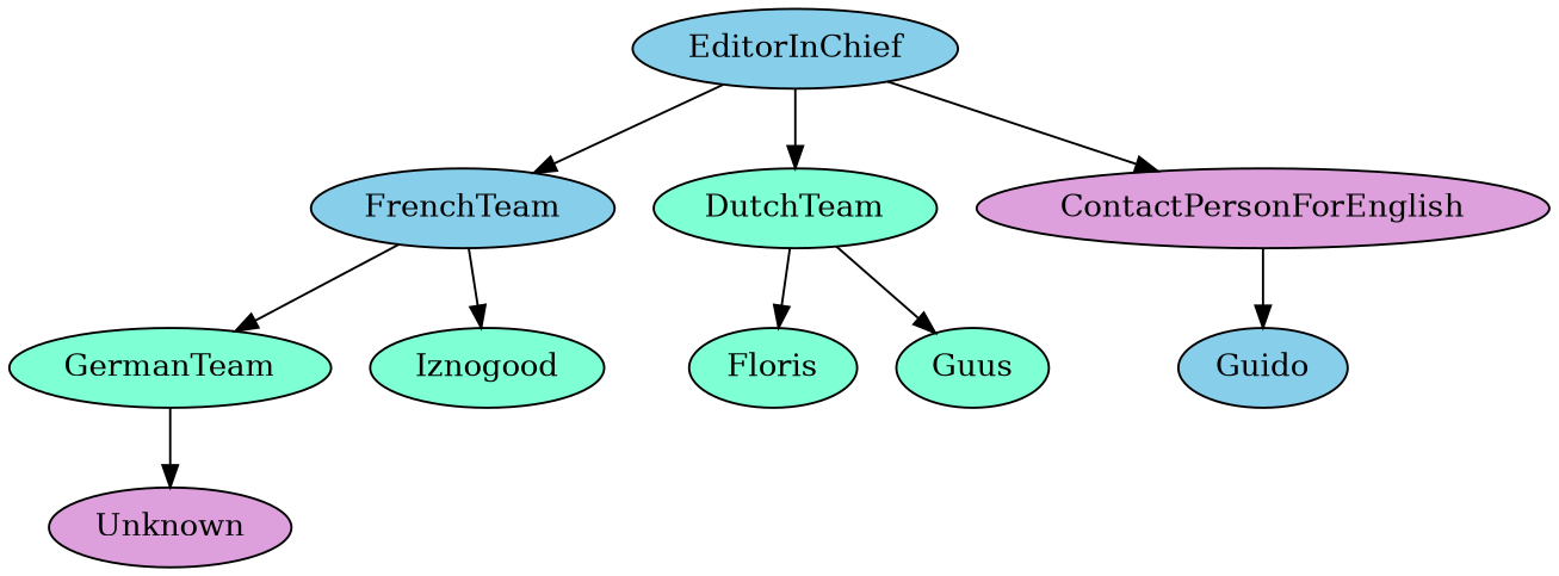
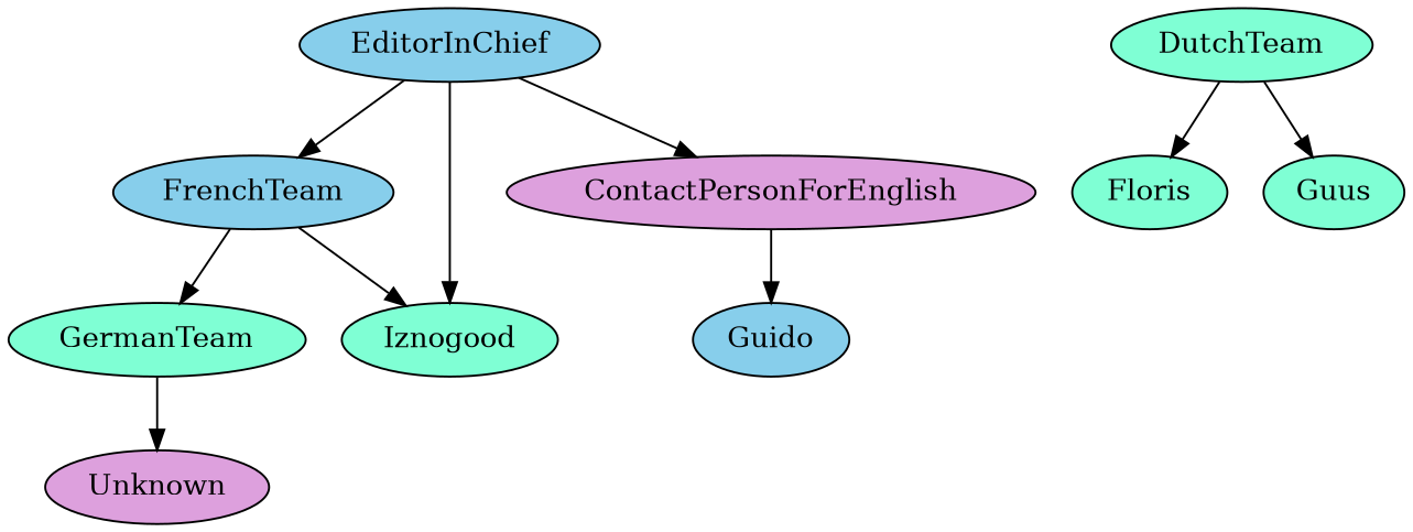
  digraph {
    node [fillcolor=aquamarine style=filled]
    EditorInChief [fillcolor=skyblue]
    FrenchTeam [fillcolor=skyblue]
    DutchTeam
    ContactPersonForEnglish [fillcolor=plum]
    Guido [fillcolor=skyblue]
    GermanTeam
    Iznogood
    Floris
    Guus
    Unknown [fillcolor=plum]
    EditorInChief -> FrenchTeam
-   EditorInChief -> DutchTeam
+   EditorInChief -> Iznogood
    EditorInChief -> ContactPersonForEnglish
    FrenchTeam -> GermanTeam
    FrenchTeam -> Iznogood
    DutchTeam -> Floris
    DutchTeam -> Guus
    ContactPersonForEnglish -> Guido
    GermanTeam -> Unknown
  }
